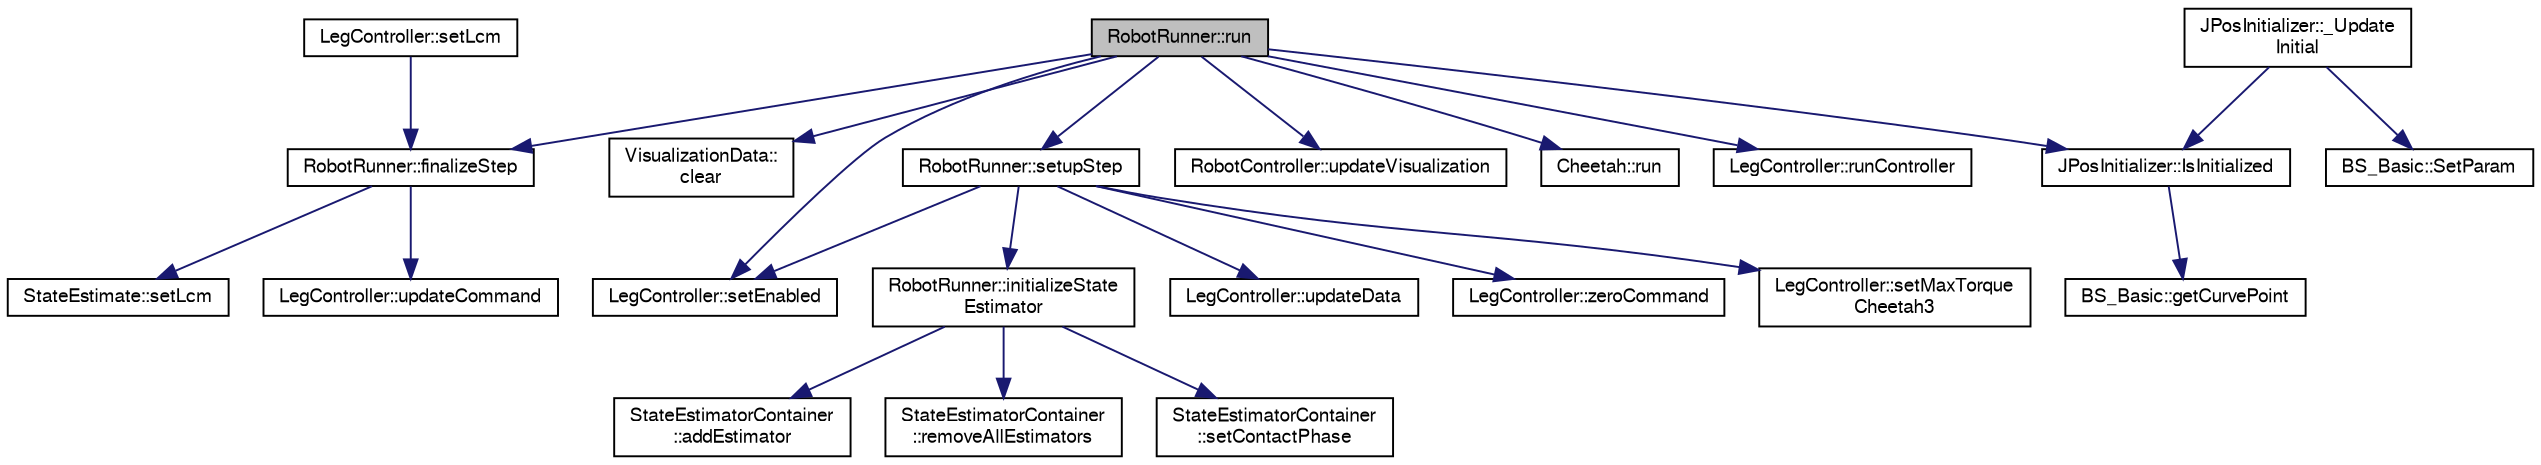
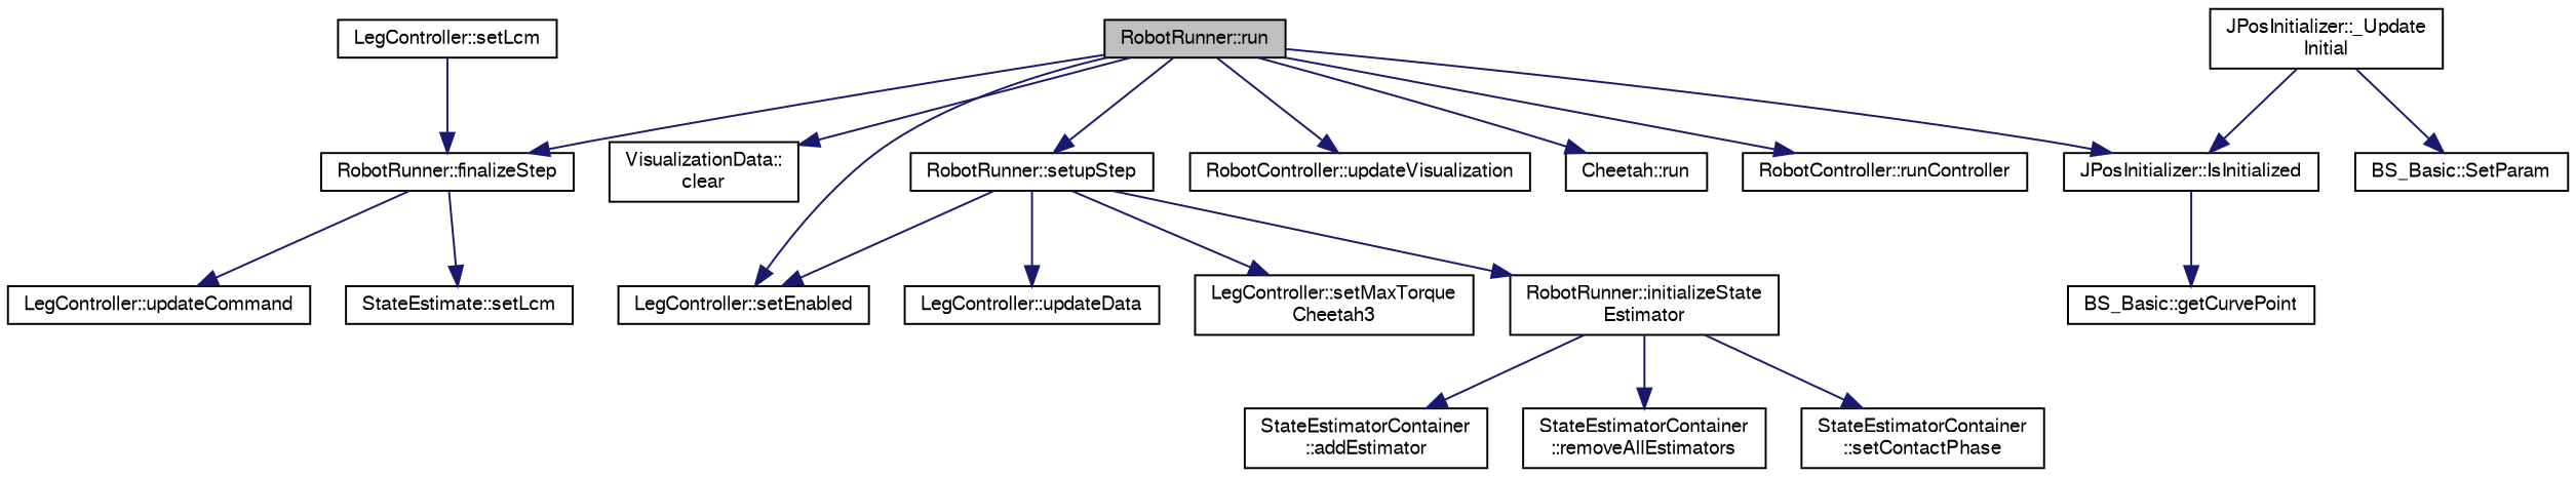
  digraph {
    rankdir=TB
    node [color=black fillcolor=white fontname=FreeSans fontsize=10 shape=record style=filled]
    edge [color=midnightblue fontname=FreeSans fontsize=10 labelfontname=FreeSans labelfontsize=10 style=solid]
    n1 [fillcolor=grey75 fontcolor=black height=0.2 label="RobotRunner::run" width=0.4]
    n2 [height=0.2 label="VisualizationData::\lclear" width=0.4]
    n3 [height=0.2 label="RobotRunner::finalizeStep" width=0.4]
    n4 [height=0.2 label="JPosInitializer::IsInitialized" width=0.4]
    n5 [height=0.2 label="Cheetah::run" width=0.4]
-   n6 [height=0.2 label="LegController::runController" width=0.4]
+   n6 [height=0.2 label="RobotController::runController" width=0.4]
    n7 [height=0.2 label="LegController::setEnabled" width=0.4]
    n8 [height=0.2 label="RobotRunner::setupStep" width=0.4]
    n9 [height=0.2 label="RobotController::updateVisualization" width=0.4]
    n10 [height=0.2 label="StateEstimate::setLcm" width=0.4]
    n11 [height=0.2 label="LegController::updateCommand" width=0.4]
    n12 [height=0.2 label="BS_Basic::getCurvePoint" width=0.4]
    n13 [height=0.2 label="LegController::updateData" width=0.4]
-   n14 [height=0.2 label="LegController::zeroCommand" width=0.4]
    n15 [height=0.2 label="LegController::setMaxTorque\lCheetah3" width=0.4]
    n16 [height=0.2 label="RobotRunner::initializeState\lEstimator" width=0.4]
    n17 [height=0.2 label="LegController::setLcm" width=0.4]
    n18 [height=0.2 label="JPosInitializer::_Update\lInitial" width=0.4]
    n19 [height=0.2 label="BS_Basic::SetParam" width=0.4]
    n20 [height=0.2 label="StateEstimatorContainer\l::addEstimator" width=0.4]
    n21 [height=0.2 label="StateEstimatorContainer\l::removeAllEstimators" width=0.4]
    n22 [height=0.2 label="StateEstimatorContainer\l::setContactPhase" width=0.4]
    n1 -> n2
    n1 -> n3
    n1 -> n4
    n1 -> n5
    n1 -> n6
    n1 -> n7
    n1 -> n8
    n1 -> n9
    n3 -> n10
    n3 -> n11
    n4 -> n12
    n8 -> n7
    n8 -> n13
-   n8 -> n14
    n8 -> n15
    n8 -> n16
    n16 -> n20
    n16 -> n21
    n16 -> n22
    n17 -> n3
    n18 -> n4
    n18 -> n19
  }
